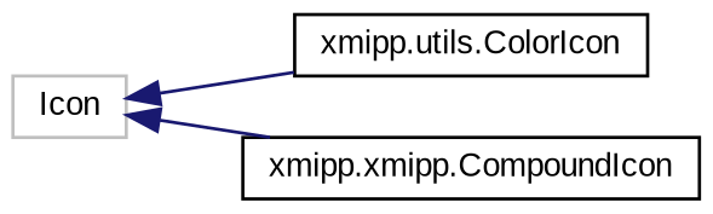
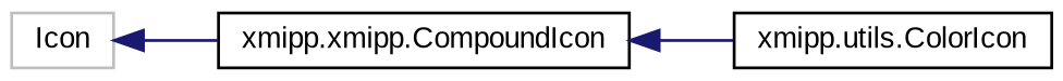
  digraph {
    fontname="Liberation Sans"
    rankdir=LR
    node [color=black fillcolor=white fontname="Liberation Sans" fontsize=10 shape=record style=filled]
    edge [color=midnightblue dir=back fontname="Liberation Sans" fontsize=10 labelfontname=Helvetica labelfontsize=10 style=solid]
    n1 [color=grey75 height=0.2 label=Icon width=0.4]
    n2 [height=0.2 label="xmipp.utils.ColorIcon" width=0.4]
    n3 [height=0.2 label="xmipp.xmipp.CompoundIcon" width=0.4]
-   n1 -> n2
+   n3 -> n2
    n1 -> n3
  }
